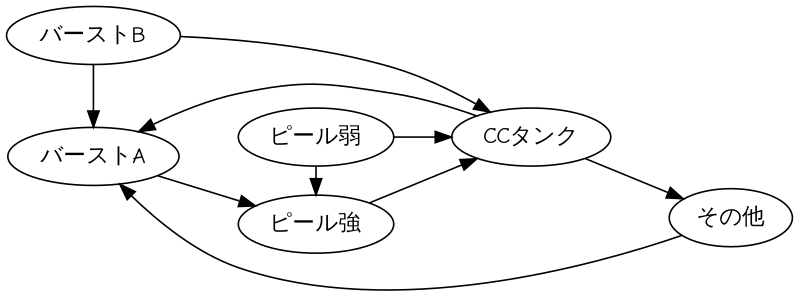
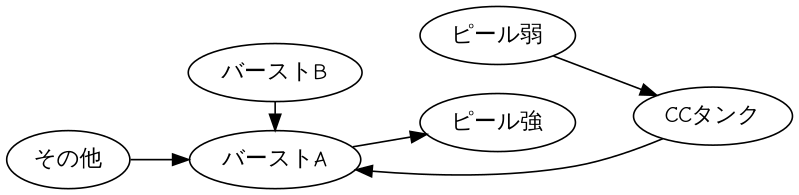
  digraph {
    fontname="Comic Neue"
    rankdir=LR
    node [fontname="Comic Neue"]
    edge [fontname="Comic Neue"]
    "バーストA"
    "バーストB"
    "ピール弱"
    "ピール強"
    "CCタンク"
    "その他"
    subgraph sub_1 {
      rank=same
      "バーストA"
      "バーストB"
    }
    subgraph sub_2 {
      rank=same
      "ピール弱"
      "ピール強"
    }
    "バーストA" -> "ピール強"
    "バーストB" -> "バーストA"
-   "バーストB" -> "CCタンク"
-   "ピール弱" -> "ピール強"
    "ピール弱" -> "CCタンク"
-   "ピール強" -> "CCタンク"
    "CCタンク" -> "バーストA"
-   "CCタンク" -> "その他"
    "その他" -> "バーストA"
  }
